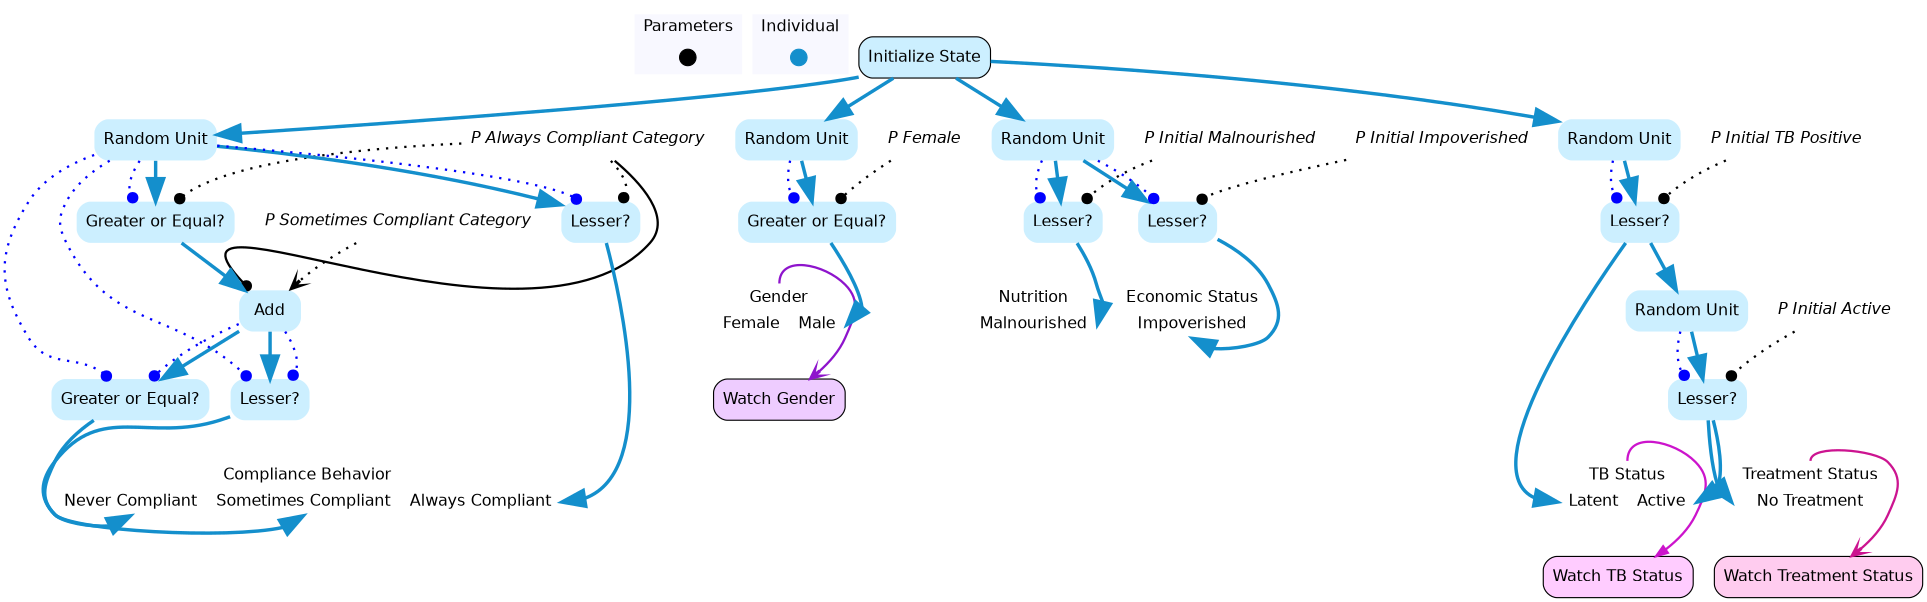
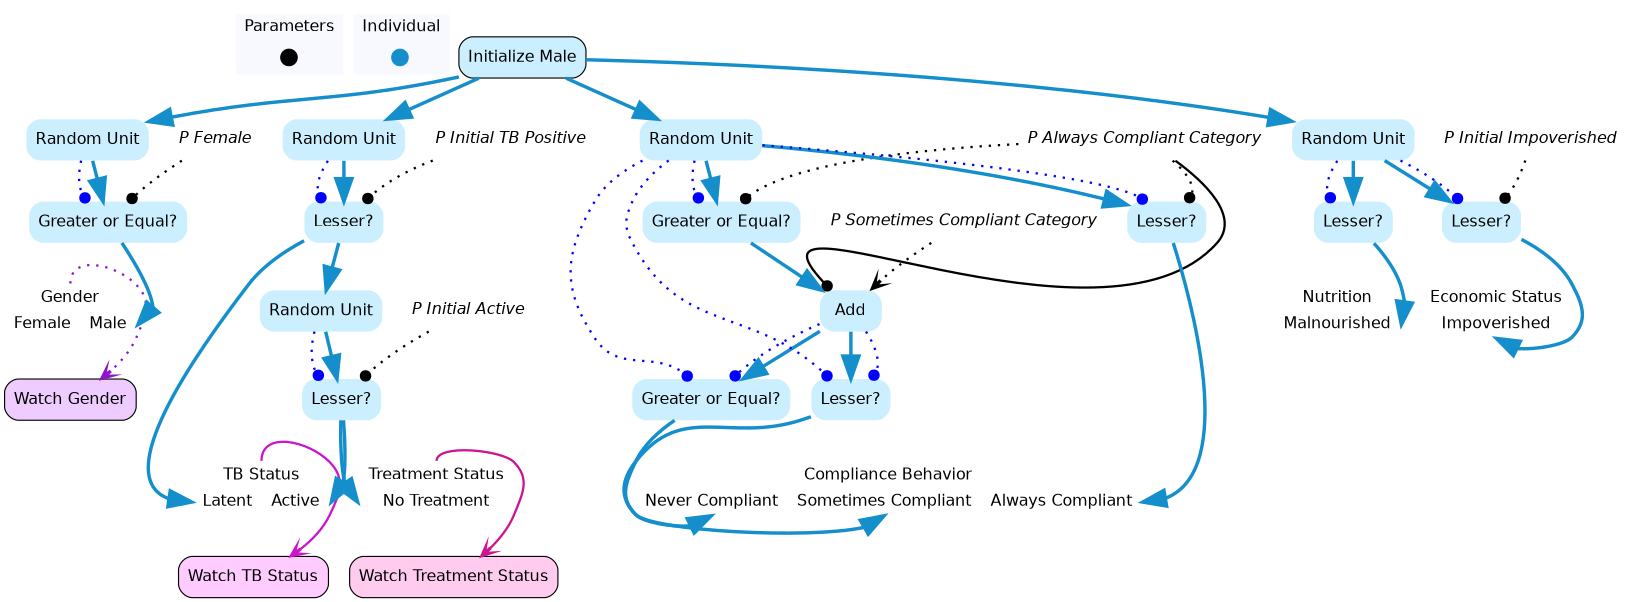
  digraph {
    node [color="0.555, 0.2, 1.0" shape=none style="rounded,filled" fontname=Helvetica]
    edge [color="0.555, 0.9 , 0.8" penwidth=3.0 arrowsize=2.0]
    contextOverview [color=black fixedsize=true fontcolor=white height=.2 shape=point style=filled width=.2 fontname=""]
    initializeStateOverview [color="0.555, 0.9 , 0.8" fixedsize=true fontcolor=white height=.2 shape=point style=filled width=.2]
    n3 [color=black fillcolor="0.777, 0.2, 1.0" label="Watch Gender" shape=box]
    n4 [color=none fillcolor=white label="{<individualgender> Gender | {<individualgenderfemale> Female|<individualgendermale> Male}}" shape=record style=filled]
    n5 [color=black fillcolor="0.888, 0.2, 1.0" label="Watch Treatment Status" shape=box]
    n6 [color=none fillcolor=white label="{<individualtreatmentStatus> Treatment Status | {<individualtreatmentStatusnoTreatment> No Treatment}}" shape=record style=filled]
    n7 [color=black fillcolor="0.833, 0.2, 1.0" label="Watch TB Status" shape=box]
    n8 [color=none fillcolor=white label="{<individualtBStatus> TB Status | {<individualtBStatuslatent> Latent|<individualtBStatusactive> Active}}" shape=record style=filled]
    n9 [color=none fillcolor=white label="{<individualnutrition> Nutrition | {<individualnutritionmalnourished> Malnourished}}" shape=record style=filled]
    n10 [color=none fillcolor=white label="{<individualcomplianceBehavior> Compliance Behavior | {<individualcomplianceBehaviorneverCompliant> Never Compliant|<individualcomplianceBehaviorsometimesCompliant> Sometimes Compliant|<individualcomplianceBehavioralwaysCompliant> Always Compliant}}" shape=record style=filled]
    n11 [color=none fillcolor=white label="{<individualeconomicStatus> Economic Status | {<individualeconomicStatusimpoverished> Impoverished}}" shape=record style=filled]
    n12 [color=none fillcolor=white fontsize=14 label=<<i>P Female</i>> style=filled]
    n13 [label="Greater or Equal?"]
    n14 [color=none fillcolor=white fontsize=14 label=<<i>P Initial Impoverished</i>> style=filled]
    n15 [label="Lesser?"]
    n16 [color=none fillcolor=white fontsize=14 label=<<i>P Always Compliant Category</i>> style=filled]
    n17 [label=Add]
    n18 [label="Lesser?"]
    n19 [label="Greater or Equal?"]
    n20 [label="Greater or Equal?"]
    n21 [label="Lesser?"]
    n22 [color=none fillcolor=white fontsize=14 label=<<i>P Sometimes Compliant Category</i>> style=filled]
    n23 [color=none fillcolor=white fontsize=14 label=<<i>P Initial Active</i>> style=filled]
    n24 [label="Lesser?"]
-   n25 [color=none fillcolor=white fontsize=14 label=<<i>P Initial Malnourished</i>> style=filled]
    n26 [label="Lesser?"]
    n27 [color=none fillcolor=white fontsize=14 label=<<i>P Initial TB Positive</i>> style=filled]
    n28 [label="Lesser?"]
    n29 [label="Random Unit"]
-   n30 [color=black fillcolor="0.555, 0.2, 1.0" label="Initialize State" shape=box]
+   n30 [color=black fillcolor="0.555, 0.2, 1.0" label="Initialize Male" shape=box]
    n31 [label="Random Unit"]
    n32 [label="Random Unit"]
    n33 [label="Random Unit"]
    n34 [label="Random Unit"]
    subgraph cluster_1 {
      color=white
      fillcolor=ghostwhite
      fontname=Helvetica
      label=Parameters
      labeljust=l
      style=filled
      contextOverview
    }
    subgraph cluster_2 {
      color=white
      fillcolor=ghostwhite
      fontname=Helvetica
      label=Individual
      labeljust=l
      nodesep=0.1
      style=filled
      initializeStateOverview
    }
-   n4 -> n3 [arrowhead=vee color="0.777, 0.9 , 0.8" penwidth=2.0 tailport=individualgender arrowsize=""]
+   n4 -> n3 [arrowhead=vee color="0.777, 0.9 , 0.8" penwidth=2.0 tailport=individualgender style=dotted arrowsize=""]
    n6 -> n5 [arrowhead=vee color="0.888, 0.9 , 0.8" penwidth=2.0 tailport=individualtreatmentStatus arrowsize=""]
-   n8 -> n7 [arrowhead=normal color="0.833, 0.9 , 0.8" penwidth=2.0 tailport=individualtBStatus arrowsize=""]
+   n8 -> n7 [arrowhead=vee color="0.833, 0.9 , 0.8" penwidth=2.0 tailport=individualtBStatus arrowsize=""]
    n12 -> n13 [arrowhead=dot color=black headport=ne penwidth=2.0 style=dotted arrowsize=""]
    n13 -> n4 [headport=individualgendermale]
    n14 -> n15 [arrowhead=dot color=black headport=ne penwidth=2.0 style=dotted arrowsize=""]
    n15 -> n11 [headport=individualeconomicStatusimpoverished]
    n16 -> n17 [arrowhead=dot color=black headport=nw penwidth=2.0 style=solid arrowsize=""]
    n16 -> n18 [arrowhead=dot color=black headport=ne penwidth=2.0 style=dotted arrowsize=""]
    n16 -> n19 [arrowhead=dot color=black headport=ne penwidth=2.0 style=dotted arrowsize=""]
    n17 -> n20
    n17 -> n20 [arrowhead=dot color=blue headport=ne penwidth=2.0 style=dotted arrowsize=""]
    n17 -> n21
    n17 -> n21 [arrowhead=dot color=blue headport=ne penwidth=2.0 style=dotted arrowsize=""]
    n18 -> n10 [headport=individualcomplianceBehavioralwaysCompliant]
    n19 -> n17
    n20 -> n10 [headport=individualcomplianceBehaviorneverCompliant]
    n21 -> n10 [headport=individualcomplianceBehaviorsometimesCompliant]
    n22 -> n17 [arrowhead=vee color=black headport=ne penwidth=2.0 style=dotted arrowsize=""]
    n23 -> n24 [arrowhead=dot color=black headport=ne penwidth=2.0 style=dotted arrowsize=""]
    n24 -> n6 [headport=individualtreatmentStatusnoTreatment]
    n24 -> n8 [headport=individualtBStatusactive]
-   n25 -> n26 [arrowhead=dot color=black headport=ne penwidth=2.0 style=dotted arrowsize=""]
    n26 -> n9 [headport=individualnutritionmalnourished]
    n27 -> n28 [arrowhead=dot color=black headport=ne penwidth=2.0 style=dotted arrowsize=""]
    n28 -> n8 [headport=individualtBStatuslatent]
    n28 -> n29
    n29 -> n24
    n29 -> n24 [arrowhead=dot color=blue headport=nw penwidth=2.0 style=dotted arrowsize=""]
    n30 -> n31
    n30 -> n32
    n30 -> n33
    n30 -> n34
    n31 -> n28
    n31 -> n28 [arrowhead=dot color=blue headport=nw penwidth=2.0 style=dotted arrowsize=""]
    n32 -> n18
    n32 -> n18 [arrowhead=dot color=blue headport=nw penwidth=2.0 style=dotted arrowsize=""]
    n32 -> n19
    n32 -> n19 [arrowhead=dot color=blue headport=nw penwidth=2.0 style=dotted arrowsize=""]
    n32 -> n20 [arrowhead=dot color=blue headport=nw penwidth=2.0 style=dotted arrowsize=""]
    n32 -> n21 [arrowhead=dot color=blue headport=nw penwidth=2.0 style=dotted arrowsize=""]
    n33 -> n13
    n33 -> n13 [arrowhead=dot color=blue headport=nw penwidth=2.0 style=dotted arrowsize=""]
    n34 -> n15
    n34 -> n15 [arrowhead=dot color=blue headport=nw penwidth=2.0 style=dotted arrowsize=""]
    n34 -> n26
    n34 -> n26 [arrowhead=dot color=blue headport=nw penwidth=2.0 style=dotted arrowsize=""]
  }
